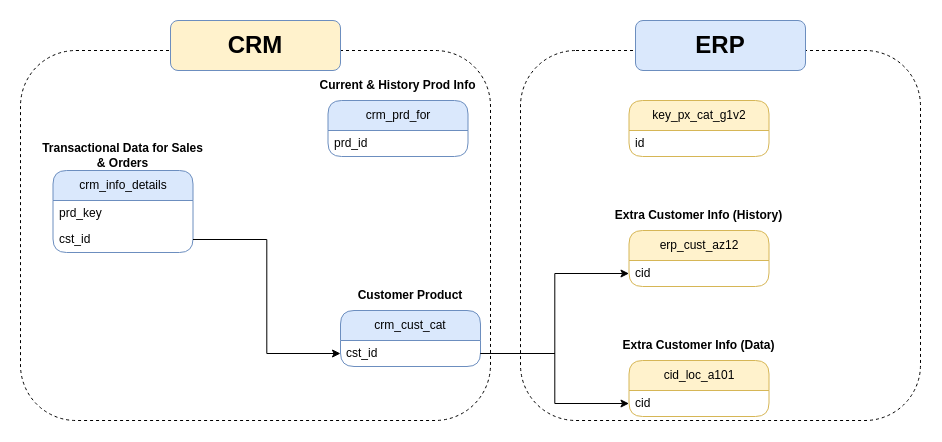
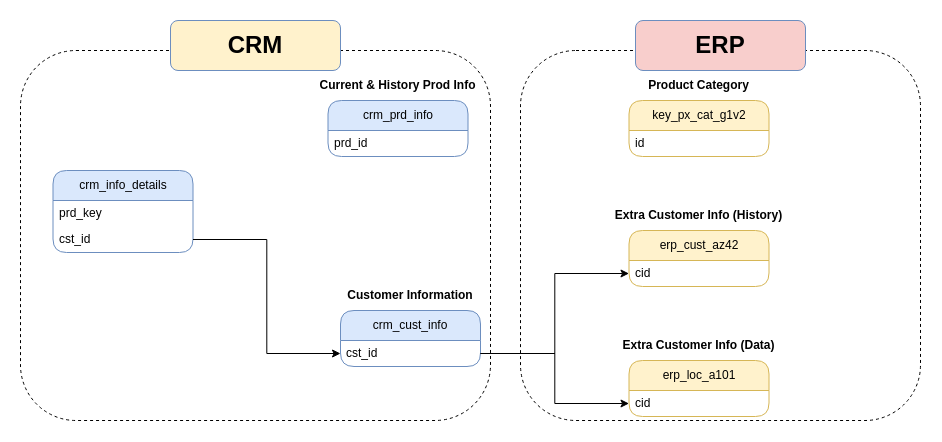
  <mxCell id="0" />
  <mxCell id="1" parent="0" />
- <mxCell id="2" value="crm_cust_cat" style="swimlane;fontStyle=0;childLayout=stackLayout;horizontal=1;startSize=30;horizontalStack=0;resizeParent=1;resizeParentMax=0;resizeLast=0;collapsible=1;marginBottom=0;whiteSpace=wrap;html=1;rounded=1;fillColor=#dae8fc;strokeColor=#6c8ebf;" vertex="1" parent="1"><mxGeometry x="340" y="310" width="140" height="56" as="geometry" /></mxCell>
+ <mxCell id="2" value="crm_cust_info" style="swimlane;fontStyle=0;childLayout=stackLayout;horizontal=1;startSize=30;horizontalStack=0;resizeParent=1;resizeParentMax=0;resizeLast=0;collapsible=1;marginBottom=0;whiteSpace=wrap;html=1;rounded=1;fillColor=#dae8fc;strokeColor=#6c8ebf;" vertex="1" parent="1"><mxGeometry x="340" y="310" width="140" height="56" as="geometry" /></mxCell>
  <mxCell id="3" value="cst_id" style="text;strokeColor=none;fillColor=none;align=left;verticalAlign=middle;spacingLeft=4;spacingRight=4;overflow=hidden;points=[[0,0.5],[1,0.5]];portConstraint=eastwest;rotatable=0;whiteSpace=wrap;html=1;" vertex="1" parent="2"><mxGeometry y="30" width="140" height="26" as="geometry" /></mxCell>
- <mxCell id="4" value="Customer Product" style="rounded=1;whiteSpace=wrap;html=1;fillColor=none;dashed=1;fontStyle=1;strokeColor=none;" vertex="1" parent="1"><mxGeometry x="345" y="280" width="130" height="30" as="geometry" /></mxCell>
- <mxCell id="5" value="crm_prd_for" style="swimlane;fontStyle=0;childLayout=stackLayout;horizontal=1;startSize=30;horizontalStack=0;resizeParent=1;resizeParentMax=0;resizeLast=0;collapsible=1;marginBottom=0;whiteSpace=wrap;html=1;rounded=1;fillColor=#dae8fc;strokeColor=#6c8ebf;" vertex="1" parent="1"><mxGeometry x="327.5" y="100" width="140" height="56" as="geometry" /></mxCell>
+ <mxCell id="4" value="Customer Information" style="rounded=1;whiteSpace=wrap;html=1;fillColor=none;dashed=1;fontStyle=1;strokeColor=none;" vertex="1" parent="1"><mxGeometry x="345" y="280" width="130" height="30" as="geometry" /></mxCell>
+ <mxCell id="5" value="crm_prd_info" style="swimlane;fontStyle=0;childLayout=stackLayout;horizontal=1;startSize=30;horizontalStack=0;resizeParent=1;resizeParentMax=0;resizeLast=0;collapsible=1;marginBottom=0;whiteSpace=wrap;html=1;rounded=1;fillColor=#dae8fc;strokeColor=#6c8ebf;" vertex="1" parent="1"><mxGeometry x="327.5" y="100" width="140" height="56" as="geometry" /></mxCell>
  <mxCell id="6" value="prd_id" style="text;strokeColor=none;fillColor=none;align=left;verticalAlign=middle;spacingLeft=4;spacingRight=4;overflow=hidden;points=[[0,0.5],[1,0.5]];portConstraint=eastwest;rotatable=0;whiteSpace=wrap;html=1;" vertex="1" parent="5"><mxGeometry y="30" width="140" height="26" as="geometry" /></mxCell>
  <mxCell id="7" value="Current &amp;amp; History Prod Info" style="rounded=1;whiteSpace=wrap;html=1;fillColor=none;dashed=1;fontStyle=1;strokeColor=none;" vertex="1" parent="1"><mxGeometry x="315" y="70" width="165" height="30" as="geometry" /></mxCell>
  <mxCell id="8" value="crm_info_details" style="swimlane;fontStyle=0;childLayout=stackLayout;horizontal=1;startSize=30;horizontalStack=0;resizeParent=1;resizeParentMax=0;resizeLast=0;collapsible=1;marginBottom=0;whiteSpace=wrap;html=1;rounded=1;fillColor=#dae8fc;strokeColor=#6c8ebf;" vertex="1" parent="1"><mxGeometry x="52.5" y="170" width="140" height="82" as="geometry" /></mxCell>
  <mxCell id="9" value="prd_key" style="text;strokeColor=none;fillColor=none;align=left;verticalAlign=middle;spacingLeft=4;spacingRight=4;overflow=hidden;points=[[0,0.5],[1,0.5]];portConstraint=eastwest;rotatable=0;whiteSpace=wrap;html=1;" vertex="1" parent="8"><mxGeometry y="30" width="140" height="26" as="geometry" /></mxCell>
  <mxCell id="10" value="cst_id" style="text;strokeColor=none;fillColor=none;align=left;verticalAlign=middle;spacingLeft=4;spacingRight=4;overflow=hidden;points=[[0,0.5],[1,0.5]];portConstraint=eastwest;rotatable=0;whiteSpace=wrap;html=1;" vertex="1" parent="8"><mxGeometry y="56" width="140" height="26" as="geometry" /></mxCell>
- <mxCell id="11" value="Transactional Data for Sales &amp;amp; Orders" style="rounded=1;whiteSpace=wrap;html=1;fillColor=none;dashed=1;fontStyle=1;strokeColor=none;" vertex="1" parent="1"><mxGeometry x="40" y="140" width="165" height="30" as="geometry" /></mxCell>
  <mxCell id="12" style="edgeStyle=orthogonalEdgeStyle;rounded=0;orthogonalLoop=1;jettySize=auto;html=1;" edge="1" parent="1" source="10" target="3"><mxGeometry relative="1" as="geometry" /></mxCell>
- <mxCell id="13" value="erp_cust_az12" style="swimlane;fontStyle=0;childLayout=stackLayout;horizontal=1;startSize=30;horizontalStack=0;resizeParent=1;resizeParentMax=0;resizeLast=0;collapsible=1;marginBottom=0;whiteSpace=wrap;html=1;rounded=1;fillColor=#fff2cc;strokeColor=#d6b656;" vertex="1" parent="1"><mxGeometry x="628.5" y="230" width="140" height="56" as="geometry" /></mxCell>
+ <mxCell id="13" value="erp_cust_az42" style="swimlane;fontStyle=0;childLayout=stackLayout;horizontal=1;startSize=30;horizontalStack=0;resizeParent=1;resizeParentMax=0;resizeLast=0;collapsible=1;marginBottom=0;whiteSpace=wrap;html=1;rounded=1;fillColor=#fff2cc;strokeColor=#d6b656;" vertex="1" parent="1"><mxGeometry x="628.5" y="230" width="140" height="56" as="geometry" /></mxCell>
  <mxCell id="14" value="cid" style="text;strokeColor=none;fillColor=none;align=left;verticalAlign=middle;spacingLeft=4;spacingRight=4;overflow=hidden;points=[[0,0.5],[1,0.5]];portConstraint=eastwest;rotatable=0;whiteSpace=wrap;html=1;" vertex="1" parent="13"><mxGeometry y="30" width="140" height="26" as="geometry" /></mxCell>
  <mxCell id="15" value="Extra Customer Info (History)" style="rounded=1;whiteSpace=wrap;html=1;fillColor=none;dashed=1;fontStyle=1;strokeColor=none;" vertex="1" parent="1"><mxGeometry x="606" y="200" width="185" height="30" as="geometry" /></mxCell>
  <mxCell id="16" style="edgeStyle=orthogonalEdgeStyle;rounded=0;orthogonalLoop=1;jettySize=auto;html=1;" edge="1" parent="1" source="3" target="14"><mxGeometry relative="1" as="geometry" /></mxCell>
- <mxCell id="17" value="cid_loc_a101" style="swimlane;fontStyle=0;childLayout=stackLayout;horizontal=1;startSize=30;horizontalStack=0;resizeParent=1;resizeParentMax=0;resizeLast=0;collapsible=1;marginBottom=0;whiteSpace=wrap;html=1;rounded=1;fillColor=#fff2cc;strokeColor=#d6b656;" vertex="1" parent="1"><mxGeometry x="628.5" y="360" width="140" height="56" as="geometry" /></mxCell>
+ <mxCell id="17" value="erp_loc_a101" style="swimlane;fontStyle=0;childLayout=stackLayout;horizontal=1;startSize=30;horizontalStack=0;resizeParent=1;resizeParentMax=0;resizeLast=0;collapsible=1;marginBottom=0;whiteSpace=wrap;html=1;rounded=1;fillColor=#fff2cc;strokeColor=#d6b656;" vertex="1" parent="1"><mxGeometry x="628.5" y="360" width="140" height="56" as="geometry" /></mxCell>
  <mxCell id="18" value="cid" style="text;strokeColor=none;fillColor=none;align=left;verticalAlign=middle;spacingLeft=4;spacingRight=4;overflow=hidden;points=[[0,0.5],[1,0.5]];portConstraint=eastwest;rotatable=0;whiteSpace=wrap;html=1;" vertex="1" parent="17"><mxGeometry y="30" width="140" height="26" as="geometry" /></mxCell>
  <mxCell id="19" value="Extra Customer Info (Data)" style="rounded=1;whiteSpace=wrap;html=1;fillColor=none;dashed=1;fontStyle=1;strokeColor=none;" vertex="1" parent="1"><mxGeometry x="606" y="330" width="185" height="30" as="geometry" /></mxCell>
  <mxCell id="20" style="edgeStyle=orthogonalEdgeStyle;rounded=0;orthogonalLoop=1;jettySize=auto;html=1;entryX=0;entryY=0.5;entryDx=0;entryDy=0;" edge="1" parent="1" source="3" target="18"><mxGeometry relative="1" as="geometry" /></mxCell>
  <mxCell id="21" value="key_px_cat_g1v2" style="swimlane;fontStyle=0;childLayout=stackLayout;horizontal=1;startSize=30;horizontalStack=0;resizeParent=1;resizeParentMax=0;resizeLast=0;collapsible=1;marginBottom=0;whiteSpace=wrap;html=1;rounded=1;fillColor=#fff2cc;strokeColor=#d6b656;" vertex="1" parent="1"><mxGeometry x="628.5" y="100" width="140" height="56" as="geometry" /></mxCell>
  <mxCell id="22" value="id" style="text;strokeColor=none;fillColor=none;align=left;verticalAlign=middle;spacingLeft=4;spacingRight=4;overflow=hidden;points=[[0,0.5],[1,0.5]];portConstraint=eastwest;rotatable=0;whiteSpace=wrap;html=1;" vertex="1" parent="21"><mxGeometry y="30" width="140" height="26" as="geometry" /></mxCell>
+ <mxCell id="23" value="Product Category" style="rounded=1;whiteSpace=wrap;html=1;fillColor=none;dashed=1;fontStyle=1;strokeColor=none;" vertex="1" parent="1"><mxGeometry x="606" y="70" width="185" height="30" as="geometry" /></mxCell>
  <mxCell id="24" value="" style="rounded=1;whiteSpace=wrap;html=1;fillColor=none;dashed=1;" vertex="1" parent="1"><mxGeometry x="20" y="50" width="470" height="370" as="geometry" /></mxCell>
  <mxCell id="25" value="" style="rounded=1;whiteSpace=wrap;html=1;fillColor=none;dashed=1;" vertex="1" parent="1"><mxGeometry x="520" y="50" width="400" height="370" as="geometry" /></mxCell>
  <mxCell id="26" value="&lt;h1&gt;CRM&lt;/h1&gt;" style="rounded=1;whiteSpace=wrap;html=1;fillColor=#fff2cc;strokeColor=#6c8ebf;" vertex="1" parent="1"><mxGeometry x="170" y="20" width="170" height="50" as="geometry" /></mxCell>
- <mxCell id="27" value="&lt;h1&gt;ERP&lt;/h1&gt;" style="rounded=1;whiteSpace=wrap;html=1;fillColor=#dae8fc;strokeColor=#6c8ebf;" vertex="1" parent="1"><mxGeometry x="635" y="20" width="170" height="50" as="geometry" /></mxCell>
+ <mxCell id="27" value="&lt;h1&gt;ERP&lt;/h1&gt;" style="rounded=1;whiteSpace=wrap;html=1;fillColor=#f8cecc;strokeColor=#6c8ebf;" vertex="1" parent="1"><mxGeometry x="635" y="20" width="170" height="50" as="geometry" /></mxCell>
